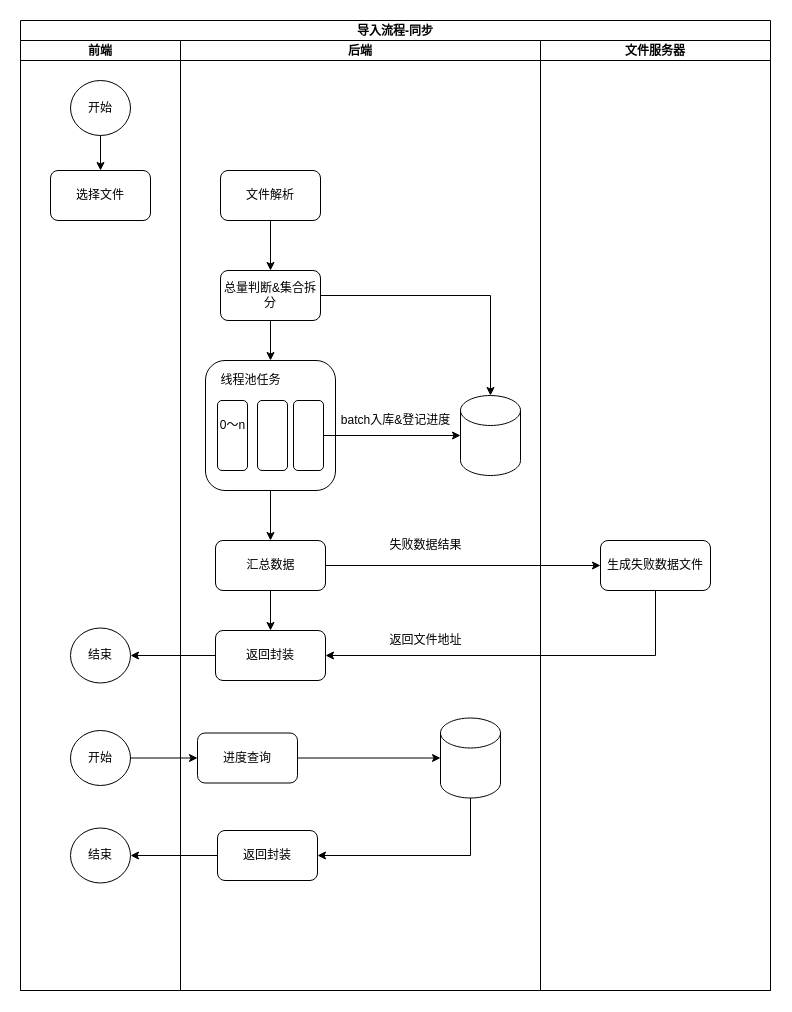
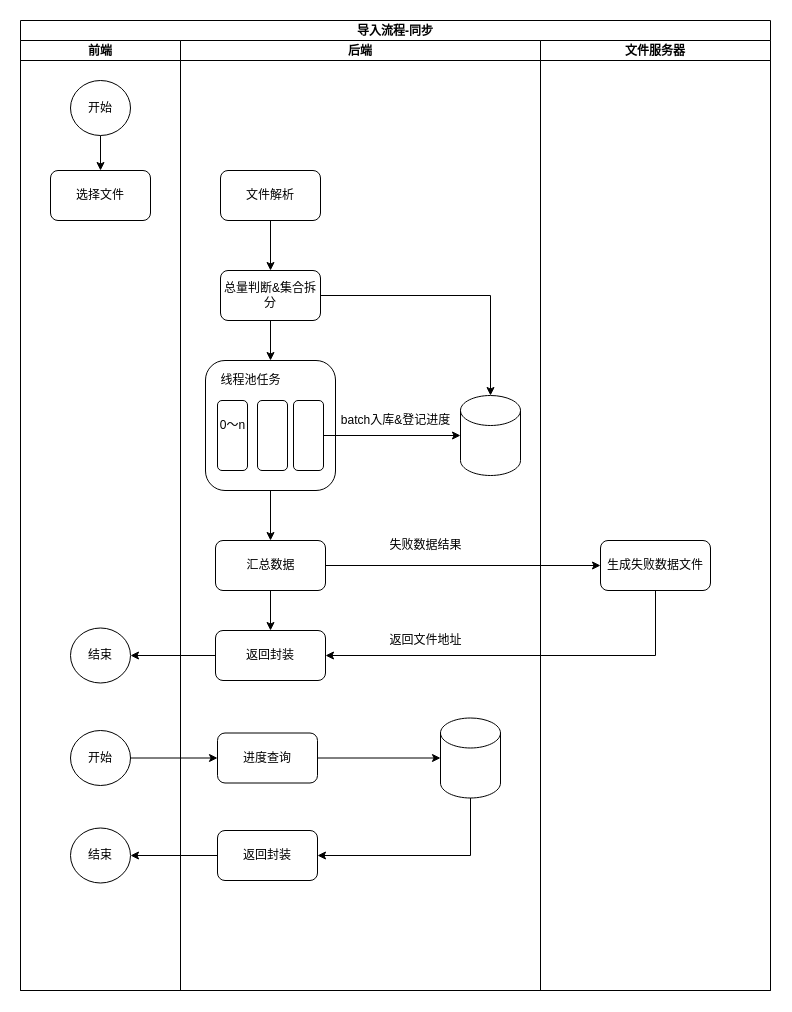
  <mxCell id="0" />
  <mxCell id="1" parent="0" />
  <mxCell id="2" value="导入流程-同步" style="swimlane;childLayout=stackLayout;resizeParent=1;resizeParentMax=0;startSize=20;" vertex="1" parent="1"><mxGeometry x="20" y="20" width="750" height="970" as="geometry" /></mxCell>
  <mxCell id="3" value="前端" style="swimlane;startSize=20;" vertex="1" parent="2"><mxGeometry y="20" width="160" height="950" as="geometry" /></mxCell>
  <mxCell id="4" value="选择文件" style="rounded=1;whiteSpace=wrap;html=1;" vertex="1" parent="3"><mxGeometry x="30" y="130" width="100" height="50" as="geometry" /></mxCell>
  <mxCell id="5" value="结束" style="ellipse;whiteSpace=wrap;html=1;rounded=1;" vertex="1" parent="3"><mxGeometry x="50" y="587.5" width="60" height="55" as="geometry" /></mxCell>
  <mxCell id="6" style="edgeStyle=orthogonalEdgeStyle;rounded=0;orthogonalLoop=1;jettySize=auto;html=1;exitX=0.5;exitY=1;exitDx=0;exitDy=0;" edge="1" parent="3" source="7" target="4"><mxGeometry relative="1" as="geometry" /></mxCell>
  <mxCell id="7" value="开始" style="ellipse;whiteSpace=wrap;html=1;rounded=1;" vertex="1" parent="3"><mxGeometry x="50" y="40" width="60" height="55" as="geometry" /></mxCell>
  <mxCell id="8" value="开始" style="ellipse;whiteSpace=wrap;html=1;rounded=1;" vertex="1" parent="3"><mxGeometry x="50" y="690" width="60" height="55" as="geometry" /></mxCell>
  <mxCell id="9" value="结束" style="ellipse;whiteSpace=wrap;html=1;rounded=1;" vertex="1" parent="3"><mxGeometry x="50" y="787.5" width="60" height="55" as="geometry" /></mxCell>
  <mxCell id="10" style="edgeStyle=orthogonalEdgeStyle;rounded=0;orthogonalLoop=1;jettySize=auto;html=1;exitX=1;exitY=0.5;exitDx=0;exitDy=0;entryX=0;entryY=0.5;entryDx=0;entryDy=0;" edge="1" parent="2" source="30" target="41"><mxGeometry relative="1" as="geometry" /></mxCell>
  <mxCell id="11" style="edgeStyle=orthogonalEdgeStyle;rounded=0;orthogonalLoop=1;jettySize=auto;html=1;exitX=0.5;exitY=1;exitDx=0;exitDy=0;entryX=1;entryY=0.5;entryDx=0;entryDy=0;" edge="1" parent="2" source="41" target="33"><mxGeometry relative="1" as="geometry" /></mxCell>
  <mxCell id="12" value="" style="edgeStyle=orthogonalEdgeStyle;rounded=0;orthogonalLoop=1;jettySize=auto;html=1;" edge="1" parent="2" source="33" target="5"><mxGeometry relative="1" as="geometry" /></mxCell>
  <mxCell id="13" value="后端" style="swimlane;startSize=20;" vertex="1" parent="2"><mxGeometry x="160" y="20" width="360" height="950" as="geometry" /></mxCell>
  <mxCell id="14" style="edgeStyle=orthogonalEdgeStyle;rounded=0;orthogonalLoop=1;jettySize=auto;html=1;exitX=0.5;exitY=1;exitDx=0;exitDy=0;entryX=0.5;entryY=0;entryDx=0;entryDy=0;" edge="1" parent="13" source="15" target="18"><mxGeometry relative="1" as="geometry" /></mxCell>
  <mxCell id="15" value="文件解析" style="rounded=1;whiteSpace=wrap;html=1;" vertex="1" parent="13"><mxGeometry x="40" y="130" width="100" height="50" as="geometry" /></mxCell>
  <mxCell id="16" style="edgeStyle=orthogonalEdgeStyle;rounded=0;orthogonalLoop=1;jettySize=auto;html=1;exitX=0.5;exitY=1;exitDx=0;exitDy=0;" edge="1" parent="13" source="18" target="20"><mxGeometry relative="1" as="geometry" /></mxCell>
  <mxCell id="17" style="edgeStyle=orthogonalEdgeStyle;rounded=0;orthogonalLoop=1;jettySize=auto;html=1;exitX=1;exitY=0.5;exitDx=0;exitDy=0;entryX=0.5;entryY=0;entryDx=0;entryDy=0;entryPerimeter=0;" edge="1" parent="13" source="18" target="27"><mxGeometry relative="1" as="geometry" /></mxCell>
  <mxCell id="18" value="总量判断&amp;amp;集合拆分" style="rounded=1;whiteSpace=wrap;html=1;" vertex="1" parent="13"><mxGeometry x="40" y="230" width="100" height="50" as="geometry" /></mxCell>
  <mxCell id="19" style="edgeStyle=orthogonalEdgeStyle;rounded=0;orthogonalLoop=1;jettySize=auto;html=1;exitX=0.5;exitY=1;exitDx=0;exitDy=0;" edge="1" parent="13" source="20" target="30"><mxGeometry relative="1" as="geometry" /></mxCell>
  <mxCell id="20" value="" style="rounded=1;whiteSpace=wrap;html=1;" vertex="1" parent="13"><mxGeometry x="25" y="320" width="130" height="130" as="geometry" /></mxCell>
  <mxCell id="21" value="线程池任务" style="text;html=1;align=center;verticalAlign=middle;resizable=0;points=[];autosize=1;strokeColor=none;fillColor=none;" vertex="1" parent="13"><mxGeometry x="30" y="330" width="80" height="20" as="geometry" /></mxCell>
  <mxCell id="22" value="" style="rounded=1;whiteSpace=wrap;html=1;" vertex="1" parent="13"><mxGeometry x="37" y="360" width="30" height="70" as="geometry" /></mxCell>
  <mxCell id="23" value="0～n" style="text;html=1;align=center;verticalAlign=middle;resizable=0;points=[];autosize=1;strokeColor=none;fillColor=none;" vertex="1" parent="13"><mxGeometry x="32" y="375" width="40" height="20" as="geometry" /></mxCell>
  <mxCell id="24" value="" style="rounded=1;whiteSpace=wrap;html=1;" vertex="1" parent="13"><mxGeometry x="77" y="360" width="30" height="70" as="geometry" /></mxCell>
  <mxCell id="25" style="edgeStyle=orthogonalEdgeStyle;rounded=0;orthogonalLoop=1;jettySize=auto;html=1;exitX=1;exitY=0.5;exitDx=0;exitDy=0;" edge="1" parent="13" source="26" target="27"><mxGeometry relative="1" as="geometry" /></mxCell>
  <mxCell id="26" value="" style="rounded=1;whiteSpace=wrap;html=1;" vertex="1" parent="13"><mxGeometry x="113" y="360" width="30" height="70" as="geometry" /></mxCell>
  <mxCell id="27" value="" style="shape=cylinder3;whiteSpace=wrap;html=1;boundedLbl=1;backgroundOutline=1;size=15;" vertex="1" parent="13"><mxGeometry x="280" y="355" width="60" height="80" as="geometry" /></mxCell>
  <mxCell id="28" value="batch入库&amp;amp;登记进度" style="text;html=1;align=center;verticalAlign=middle;resizable=0;points=[];autosize=1;strokeColor=none;fillColor=none;" vertex="1" parent="13"><mxGeometry x="150" y="370" width="130" height="20" as="geometry" /></mxCell>
  <mxCell id="29" style="edgeStyle=orthogonalEdgeStyle;rounded=0;orthogonalLoop=1;jettySize=auto;html=1;exitX=0.5;exitY=1;exitDx=0;exitDy=0;" edge="1" parent="13" source="30" target="33"><mxGeometry relative="1" as="geometry" /></mxCell>
  <mxCell id="30" value="" style="rounded=1;whiteSpace=wrap;html=1;" vertex="1" parent="13"><mxGeometry x="35" y="500" width="110" height="50" as="geometry" /></mxCell>
  <mxCell id="31" value="汇总数据" style="text;html=1;align=center;verticalAlign=middle;resizable=0;points=[];autosize=1;strokeColor=none;fillColor=none;" vertex="1" parent="13"><mxGeometry x="60" y="515" width="60" height="20" as="geometry" /></mxCell>
  <mxCell id="32" value="失败数据结果" style="text;html=1;align=center;verticalAlign=middle;resizable=0;points=[];autosize=1;strokeColor=none;fillColor=none;" vertex="1" parent="13"><mxGeometry x="200" y="495" width="90" height="20" as="geometry" /></mxCell>
  <mxCell id="33" value="返回封装" style="rounded=1;whiteSpace=wrap;html=1;" vertex="1" parent="13"><mxGeometry x="35" y="590" width="110" height="50" as="geometry" /></mxCell>
  <mxCell id="34" value="返回文件地址" style="text;html=1;align=center;verticalAlign=middle;resizable=0;points=[];autosize=1;strokeColor=none;fillColor=none;" vertex="1" parent="13"><mxGeometry x="200" y="590" width="90" height="20" as="geometry" /></mxCell>
  <mxCell id="35" style="edgeStyle=orthogonalEdgeStyle;rounded=0;orthogonalLoop=1;jettySize=auto;html=1;exitX=0.5;exitY=1;exitDx=0;exitDy=0;exitPerimeter=0;entryX=1;entryY=0.5;entryDx=0;entryDy=0;" edge="1" parent="13" source="36" target="39"><mxGeometry relative="1" as="geometry" /></mxCell>
  <mxCell id="36" value="" style="shape=cylinder3;whiteSpace=wrap;html=1;boundedLbl=1;backgroundOutline=1;size=15;" vertex="1" parent="13"><mxGeometry x="260" y="677.5" width="60" height="80" as="geometry" /></mxCell>
  <mxCell id="37" style="edgeStyle=orthogonalEdgeStyle;rounded=0;orthogonalLoop=1;jettySize=auto;html=1;exitX=1;exitY=0.5;exitDx=0;exitDy=0;" edge="1" parent="13" source="38" target="36"><mxGeometry relative="1" as="geometry" /></mxCell>
- <mxCell id="38" value="进度查询" style="rounded=1;whiteSpace=wrap;html=1;" vertex="1" parent="13"><mxGeometry x="17" y="692.5" width="100" height="50" as="geometry" /></mxCell>
+ <mxCell id="38" value="进度查询" style="rounded=1;whiteSpace=wrap;html=1;" vertex="1" parent="13"><mxGeometry x="37" y="692.5" width="100" height="50" as="geometry" /></mxCell>
  <mxCell id="39" value="返回封装" style="rounded=1;whiteSpace=wrap;html=1;" vertex="1" parent="13"><mxGeometry x="37" y="790" width="100" height="50" as="geometry" /></mxCell>
  <mxCell id="40" value="文件服务器" style="swimlane;startSize=20;" vertex="1" parent="2"><mxGeometry x="520" y="20" width="230" height="950" as="geometry" /></mxCell>
  <mxCell id="41" value="生成失败数据文件" style="rounded=1;whiteSpace=wrap;html=1;" vertex="1" parent="40"><mxGeometry x="60" y="500" width="110" height="50" as="geometry" /></mxCell>
  <mxCell id="42" style="edgeStyle=orthogonalEdgeStyle;rounded=0;orthogonalLoop=1;jettySize=auto;html=1;exitX=1;exitY=0.5;exitDx=0;exitDy=0;" edge="1" parent="2" source="8" target="38"><mxGeometry relative="1" as="geometry" /></mxCell>
  <mxCell id="43" style="edgeStyle=orthogonalEdgeStyle;rounded=0;orthogonalLoop=1;jettySize=auto;html=1;exitX=0;exitY=0.5;exitDx=0;exitDy=0;" edge="1" parent="2" source="39" target="9"><mxGeometry relative="1" as="geometry" /></mxCell>
